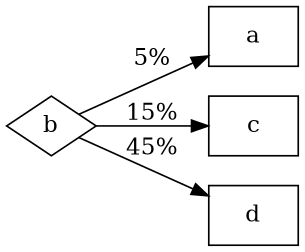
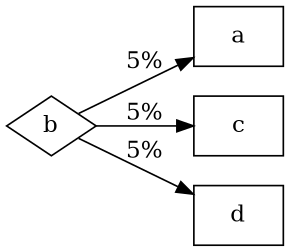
  digraph {
    rankdir=LR
    node [shape=box]
    b [shape=diamond]
    a
    c
    d
    b -> a [label="5%"]
-   b -> c [label="15%"]
-   b -> d [label="45%"]
+   b -> c [label="5%"]
+   b -> d [label="5%"]
  }
